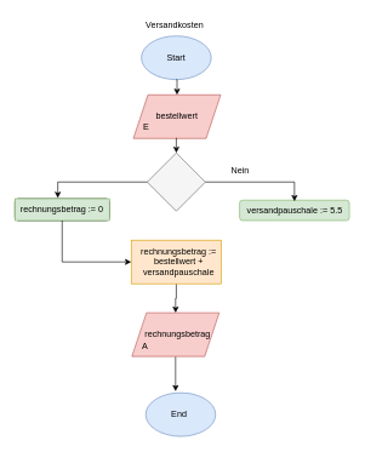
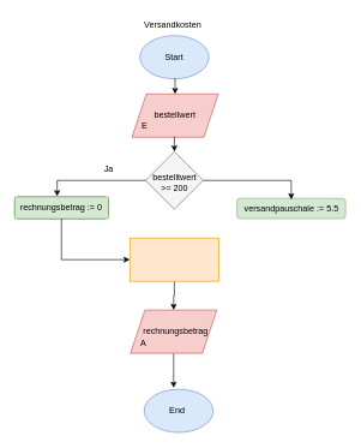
  <mxCell id="0" />
  <mxCell id="1" parent="0" />
  <mxCell id="2" value="" style="group;" vertex="1" connectable="0" parent="1"><mxGeometry x="194" y="49" width="96" height="60" as="geometry" /></mxCell>
  <mxCell id="3" value="" style="ellipse;whiteSpace=wrap;html=1;fillColor=#dae8fc;strokeColor=#6c8ebf;" vertex="1" parent="2"><mxGeometry width="96" height="60" as="geometry" /></mxCell>
  <mxCell id="4" value="Start" style="text;html=1;strokeColor=none;fillColor=none;align=center;verticalAlign=middle;whiteSpace=wrap;rounded=0;" vertex="1" parent="2"><mxGeometry x="12" y="11.25" width="72" height="37.5" as="geometry" /></mxCell>
  <mxCell id="5" value="" style="group;" vertex="1" connectable="0" parent="1"><mxGeometry x="202" y="540" width="96" height="60" as="geometry" /></mxCell>
  <mxCell id="6" value="" style="ellipse;whiteSpace=wrap;html=1;fillColor=#dae8fc;strokeColor=#6c8ebf;" vertex="1" parent="5"><mxGeometry x="-2" width="96" height="60" as="geometry" /></mxCell>
  <mxCell id="7" value="End" style="text;html=1;strokeColor=none;fillColor=none;align=center;verticalAlign=middle;whiteSpace=wrap;rounded=0;" vertex="1" parent="5"><mxGeometry x="8" y="11.25" width="72" height="37.5" as="geometry" /></mxCell>
  <mxCell id="8" value="Versandkosten" style="text;html=1;strokeColor=none;fillColor=none;align=center;verticalAlign=middle;whiteSpace=wrap;rounded=0;" vertex="1" parent="1"><mxGeometry x="190" y="20" width="100" height="30" as="geometry" /></mxCell>
  <mxCell id="9" value="" style="group" vertex="1" connectable="0" parent="1"><mxGeometry x="171" y="130" width="132" height="60" as="geometry" /></mxCell>
  <mxCell id="10" value="" style="shape=parallelogram;perimeter=parallelogramPerimeter;whiteSpace=wrap;html=1;fixedSize=1;fillColor=#f8cecc;strokeColor=#b85450;" vertex="1" parent="9"><mxGeometry x="12" width="120" height="60" as="geometry" /></mxCell>
  <mxCell id="11" value="bestellwert" style="text;html=1;strokeColor=none;fillColor=none;align=center;verticalAlign=middle;whiteSpace=wrap;rounded=0;" vertex="1" parent="9"><mxGeometry x="42" y="15" width="60" height="30" as="geometry" /></mxCell>
  <mxCell id="12" value="E" style="text;html=1;strokeColor=none;fillColor=none;align=center;verticalAlign=middle;whiteSpace=wrap;rounded=0;" vertex="1" parent="9"><mxGeometry y="30" width="60" height="30" as="geometry" /></mxCell>
  <mxCell id="13" style="edgeStyle=orthogonalEdgeStyle;rounded=0;orthogonalLoop=1;jettySize=auto;html=1;exitX=0.5;exitY=1;exitDx=0;exitDy=0;entryX=0.5;entryY=0;entryDx=0;entryDy=0;" edge="1" parent="1" source="3" target="10"><mxGeometry relative="1" as="geometry" /></mxCell>
  <mxCell id="14" style="edgeStyle=orthogonalEdgeStyle;rounded=0;orthogonalLoop=1;jettySize=auto;html=1;exitX=0.5;exitY=1;exitDx=0;exitDy=0;entryX=0.427;entryY=-0.033;entryDx=0;entryDy=0;entryPerimeter=0;" edge="1" parent="1" source="34" target="6"><mxGeometry relative="1" as="geometry" /></mxCell>
  <mxCell id="15" style="edgeStyle=orthogonalEdgeStyle;rounded=0;orthogonalLoop=1;jettySize=auto;html=1;exitX=0.5;exitY=1;exitDx=0;exitDy=0;entryX=0.5;entryY=0;entryDx=0;entryDy=0;" edge="1" parent="1" source="31" target="34"><mxGeometry relative="1" as="geometry" /></mxCell>
  <mxCell id="16" value="" style="group;" vertex="1" connectable="0" parent="1"><mxGeometry x="202" y="210" width="80" height="80" as="geometry" /></mxCell>
  <mxCell id="17" value="" style="rhombus;whiteSpace=wrap;html=1;fillColor=#f5f5f5;strokeColor=#666666;fontColor=#333333;" vertex="1" parent="16"><mxGeometry width="80" height="80" as="geometry" /></mxCell>
+ <mxCell id="18" value="bestelltwert &amp;gt;= 200" style="text;html=1;strokeColor=none;fillColor=none;align=center;verticalAlign=middle;whiteSpace=wrap;rounded=0;" vertex="1" parent="16"><mxGeometry x="22.5" y="37" width="35" height="12.5" as="geometry" /></mxCell>
  <mxCell id="19" style="edgeStyle=orthogonalEdgeStyle;rounded=0;orthogonalLoop=1;jettySize=auto;html=1;exitX=0.5;exitY=1;exitDx=0;exitDy=0;entryX=0.5;entryY=0;entryDx=0;entryDy=0;" edge="1" parent="1" source="10" target="17"><mxGeometry relative="1" as="geometry" /></mxCell>
  <mxCell id="20" value="" style="group" vertex="1" connectable="0" parent="1"><mxGeometry x="20" y="273" width="130" height="30" as="geometry" /></mxCell>
  <mxCell id="21" value="" style="rounded=1;whiteSpace=wrap;html=1;" vertex="1" parent="20"><mxGeometry width="130" height="30" as="geometry" /></mxCell>
  <mxCell id="22" value="rechnungsbetrag := 0" style="text;html=1;strokeColor=#82b366;fillColor=#d5e8d4;align=center;verticalAlign=middle;whiteSpace=wrap;rounded=0;" vertex="1" parent="20"><mxGeometry width="130" height="30" as="geometry" /></mxCell>
  <mxCell id="23" value="" style="group;" vertex="1" connectable="0" parent="1"><mxGeometry x="329" y="275" width="151" height="28" as="geometry" /></mxCell>
  <mxCell id="24" value="" style="rounded=1;whiteSpace=wrap;html=1;fillColor=#d5e8d4;strokeColor=#82b366;" vertex="1" parent="23"><mxGeometry width="151" height="28" as="geometry" /></mxCell>
  <mxCell id="25" value="versandpauschale := 5.5" style="text;html=1;align=center;verticalAlign=middle;whiteSpace=wrap;rounded=0;glass=1;" vertex="1" parent="23"><mxGeometry x="5.5" y="1.5" width="140" height="25" as="geometry" /></mxCell>
  <mxCell id="26" style="edgeStyle=orthogonalEdgeStyle;rounded=0;orthogonalLoop=1;jettySize=auto;html=1;exitX=1;exitY=0.5;exitDx=0;exitDy=0;entryX=0.5;entryY=0;entryDx=0;entryDy=0;" edge="1" parent="1" source="17" target="25"><mxGeometry relative="1" as="geometry" /></mxCell>
  <mxCell id="27" style="edgeStyle=orthogonalEdgeStyle;rounded=0;orthogonalLoop=1;jettySize=auto;html=1;exitX=0;exitY=0.5;exitDx=0;exitDy=0;entryX=0.454;entryY=-0.033;entryDx=0;entryDy=0;entryPerimeter=0;" edge="1" parent="1" source="17" target="22"><mxGeometry relative="1" as="geometry" /></mxCell>
- <mxCell id="29" value="Nein" style="text;html=1;strokeColor=none;fillColor=none;align=center;verticalAlign=middle;whiteSpace=wrap;rounded=0;" vertex="1" parent="1"><mxGeometry x="300" y="220" width="60" height="30" as="geometry" /></mxCell>
+ <mxCell id="28" value="Ja" style="text;html=1;strokeColor=none;fillColor=none;align=center;verticalAlign=middle;whiteSpace=wrap;rounded=0;" vertex="1" parent="1"><mxGeometry x="121" y="220" width="60" height="30" as="geometry" /></mxCell>
  <mxCell id="30" value="" style="group" vertex="1" connectable="0" parent="1"><mxGeometry x="180" y="330" width="140" height="60" as="geometry" /></mxCell>
  <mxCell id="31" value="" style="rounded=0;whiteSpace=wrap;html=1;fillColor=#ffe6cc;strokeColor=#d79b00;" vertex="1" parent="30"><mxGeometry width="123.92" height="60" as="geometry" /></mxCell>
- <mxCell id="32" value="rechnungsbetrag := bestellwert + versandpauschale" style="text;html=1;align=center;verticalAlign=middle;whiteSpace=wrap;rounded=0;" vertex="1" parent="30"><mxGeometry x="10" y="5" width="111.33" height="50" as="geometry" /></mxCell>
  <mxCell id="33" value="" style="group" vertex="1" connectable="0" parent="1"><mxGeometry x="181" y="430" width="132" height="60" as="geometry" /></mxCell>
  <mxCell id="34" value="" style="shape=parallelogram;perimeter=parallelogramPerimeter;whiteSpace=wrap;html=1;fixedSize=1;fillColor=#f8cecc;strokeColor=#b85450;" vertex="1" parent="33"><mxGeometry width="120" height="60" as="geometry" /></mxCell>
  <mxCell id="35" value="rechnungsbetrag" style="text;html=1;strokeColor=none;fillColor=none;align=center;verticalAlign=middle;whiteSpace=wrap;rounded=0;" vertex="1" parent="33"><mxGeometry x="33" y="15" width="60" height="30" as="geometry" /></mxCell>
  <mxCell id="36" value="A" style="text;html=1;strokeColor=none;fillColor=none;align=center;verticalAlign=middle;whiteSpace=wrap;rounded=0;" vertex="1" parent="33"><mxGeometry x="-12" y="32" width="60" height="30" as="geometry" /></mxCell>
  <mxCell id="37" style="edgeStyle=orthogonalEdgeStyle;rounded=0;orthogonalLoop=1;jettySize=auto;html=1;exitX=0.5;exitY=1;exitDx=0;exitDy=0;entryX=0;entryY=0.5;entryDx=0;entryDy=0;" edge="1" parent="1" source="22" target="31"><mxGeometry relative="1" as="geometry" /></mxCell>
